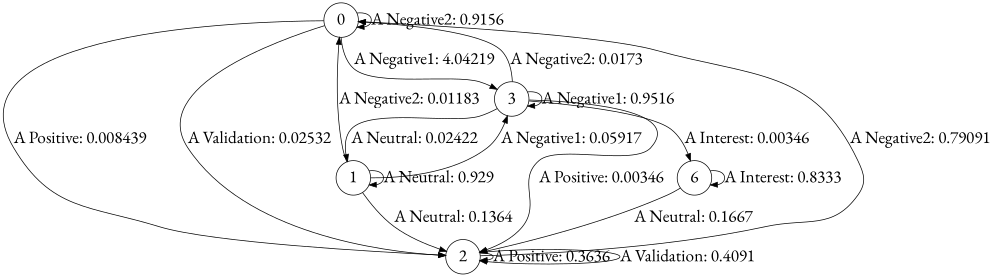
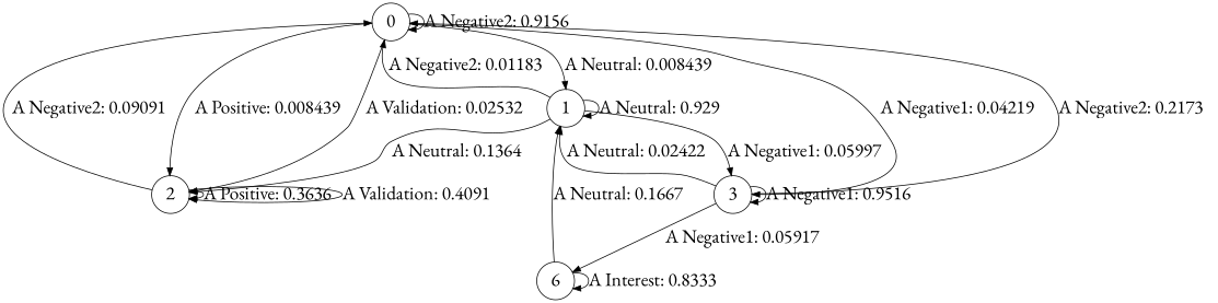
  digraph {
    fontname="EB Garamond"
    node [fontname="EB Garamond" fontsize=24 shape=circle]
    edge [fontname="EB Garamond" fontsize=24]
    0
    1
    2
    3
    n5 [label=6]
    0 -> 0 [label="A Negative2: 0.9156   "]
+   0 -> 1 [label="A Neutral: 0.008439  "]
    0 -> 2 [label="A Positive: 0.008439  "]
    0 -> 2 [label="A Validation: 0.02532  "]
-   0 -> 3 [label="A Negative1: 4.04219  "]
+   0 -> 3 [label="A Negative1: 0.04219  "]
    1 -> 0 [label="A Negative2: 0.01183  "]
    1 -> 1 [label="A Neutral: 0.929    "]
    1 -> 2 [label="A Neutral: 0.1364   "]
-   1 -> 3 [label="A Negative1: 0.05917  "]
-   2 -> 0 [label="A Negative2: 0.79091  "]
+   1 -> 3 [label="A Negative1: 0.05997  "]
+   2 -> 0 [label="A Negative2: 0.09091  "]
    2 -> 2 [label="A Positive: 0.3636   "]
    2 -> 2 [label="A Validation: 0.4091   "]
-   3 -> 0 [label="A Negative2: 0.0173   "]
+   3 -> 0 [label="A Negative2: 0.2173   "]
    3 -> 1 [label="A Neutral: 0.02422  "]
-   3 -> 2 [label="A Positive: 0.00346  "]
    3 -> 3 [label="A Negative1: 0.9516   "]
-   3 -> n5 [label="A Interest: 0.00346  "]
-   n5 -> 2 [label="A Neutral: 0.1667   "]
+   3 -> n5 [label="A Negative1: 0.05917  "]
+   n5 -> 1 [label="A Neutral: 0.1667   "]
    n5 -> n5 [label="A Interest: 0.8333   "]
  }
